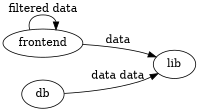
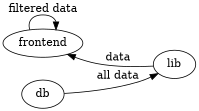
  digraph {
    rankdir=LR
    frontend
    lib
    db
    frontend -> frontend [label="filtered data"]
-   frontend -> lib [label=data]
-   db -> lib [label="data data"]
+   lib -> frontend [label=data]
+   db -> lib [label="all data"]
  }
